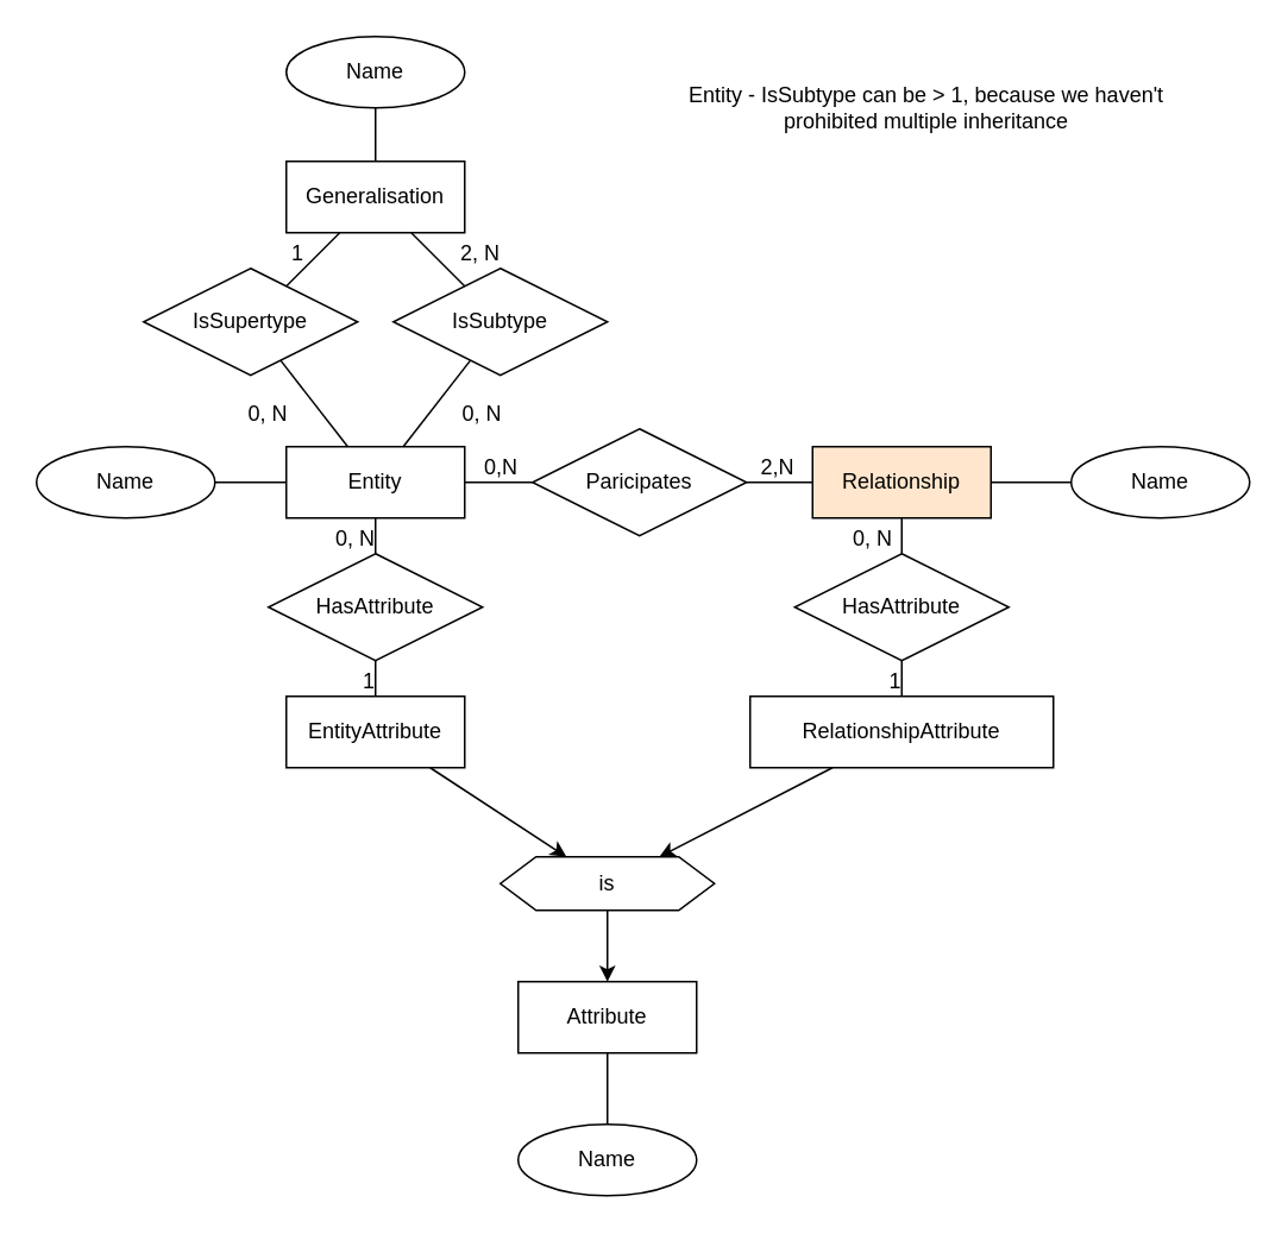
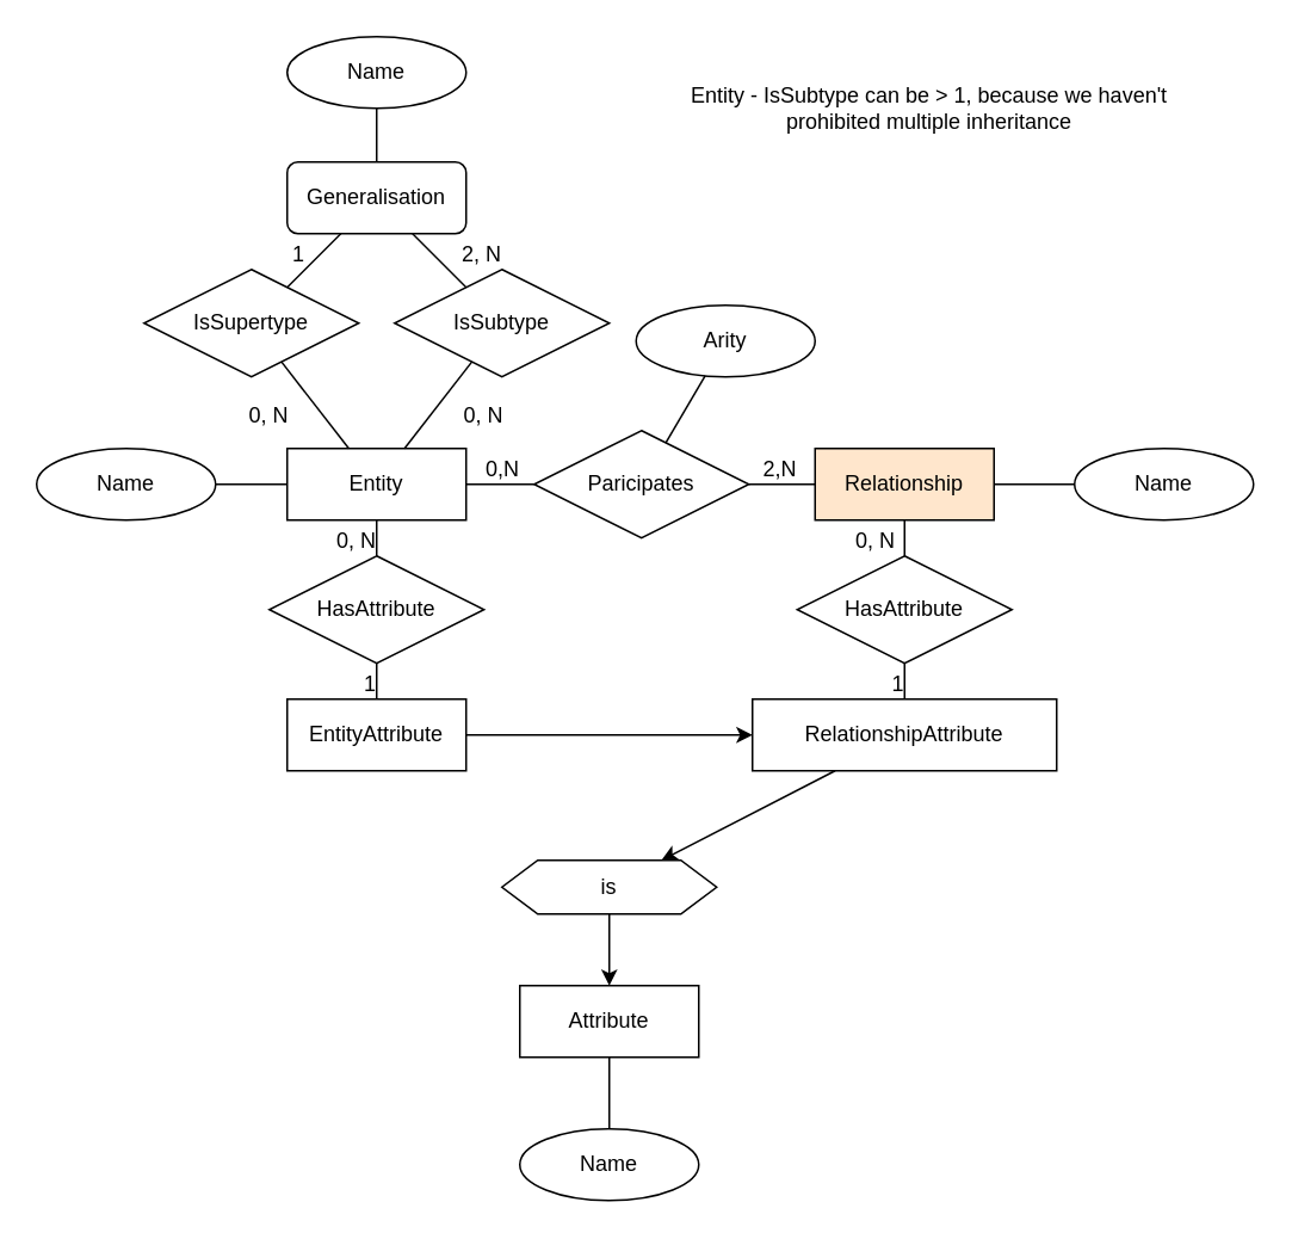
  <mxCell id="0" />
  <mxCell id="1" parent="0" />
  <mxCell id="2" value="Entity" style="whiteSpace=wrap;html=1;align=center;" parent="1" vertex="1"><mxGeometry x="160" y="250" width="100" height="40" as="geometry" /></mxCell>
  <mxCell id="3" value="Relationship" style="whiteSpace=wrap;html=1;align=center;fillColor=#ffe6cc;" parent="1" vertex="1"><mxGeometry x="455" y="250" width="100" height="40" as="geometry" /></mxCell>
  <mxCell id="4" value="Attribute" style="whiteSpace=wrap;html=1;align=center;" parent="1" vertex="1"><mxGeometry x="290" y="550" width="100" height="40" as="geometry" /></mxCell>
  <mxCell id="5" value="is" style="shape=hexagon;perimeter=hexagonPerimeter2;whiteSpace=wrap;html=1;fixedSize=1;" parent="1" vertex="1"><mxGeometry x="280" y="480" width="120" height="30" as="geometry" /></mxCell>
  <mxCell id="6" value="EntityAttribute" style="whiteSpace=wrap;html=1;align=center;" parent="1" vertex="1"><mxGeometry x="160" y="390" width="100" height="40" as="geometry" /></mxCell>
  <mxCell id="7" value="RelationshipAttribute" style="whiteSpace=wrap;html=1;align=center;" parent="1" vertex="1"><mxGeometry x="420" y="390" width="170" height="40" as="geometry" /></mxCell>
  <mxCell id="8" value="Name" style="ellipse;whiteSpace=wrap;html=1;align=center;" parent="1" vertex="1"><mxGeometry x="290" y="630" width="100" height="40" as="geometry" /></mxCell>
  <mxCell id="9" value="" style="endArrow=none;html=1;rounded=0;" parent="1" source="4" target="8" edge="1"><mxGeometry relative="1" as="geometry"><mxPoint x="120" y="690" as="sourcePoint" /><mxPoint x="280" y="690" as="targetPoint" /></mxGeometry></mxCell>
- <mxCell id="10" value="" style="endArrow=classic;html=1;" parent="1" source="6" target="5" edge="1"><mxGeometry width="50" height="50" relative="1" as="geometry"><mxPoint x="90" y="620" as="sourcePoint" /><mxPoint x="340" y="500" as="targetPoint" /></mxGeometry></mxCell>
+ <mxCell id="10" value="" style="endArrow=classic;html=1;" parent="1" source="6" target="7" edge="1"><mxGeometry width="50" height="50" relative="1" as="geometry"><mxPoint x="90" y="620" as="sourcePoint" /><mxPoint x="340" y="500" as="targetPoint" /></mxGeometry></mxCell>
  <mxCell id="11" value="" style="endArrow=classic;html=1;" parent="1" source="7" target="5" edge="1"><mxGeometry width="50" height="50" relative="1" as="geometry"><mxPoint x="560" y="600" as="sourcePoint" /><mxPoint x="610" y="550" as="targetPoint" /></mxGeometry></mxCell>
  <mxCell id="12" value="" style="endArrow=classic;html=1;" parent="1" source="5" target="4" edge="1"><mxGeometry width="50" height="50" relative="1" as="geometry"><mxPoint x="480" y="570" as="sourcePoint" /><mxPoint x="590" y="560" as="targetPoint" /></mxGeometry></mxCell>
- <mxCell id="13" value="Generalisation" style="whiteSpace=wrap;html=1;align=center;" parent="1" vertex="1"><mxGeometry x="160" y="90" width="100" height="40" as="geometry" /></mxCell>
+ <mxCell id="13" value="Generalisation" style="whiteSpace=wrap;html=1;align=center;rounded=1;" parent="1" vertex="1"><mxGeometry x="160" y="90" width="100" height="40" as="geometry" /></mxCell>
  <mxCell id="14" value="IsSupertype" style="shape=rhombus;perimeter=rhombusPerimeter;whiteSpace=wrap;html=1;align=center;" parent="1" vertex="1"><mxGeometry x="80" y="150" width="120" height="60" as="geometry" /></mxCell>
  <mxCell id="15" value="IsSubtype" style="shape=rhombus;perimeter=rhombusPerimeter;whiteSpace=wrap;html=1;align=center;" parent="1" vertex="1"><mxGeometry x="220" y="150" width="120" height="60" as="geometry" /></mxCell>
  <mxCell id="16" value="Paricipates" style="shape=rhombus;perimeter=rhombusPerimeter;whiteSpace=wrap;html=1;align=center;" vertex="1" parent="1"><mxGeometry x="298" y="240" width="120" height="60" as="geometry" /></mxCell>
+ <mxCell id="17" value="Arity" style="ellipse;whiteSpace=wrap;html=1;align=center;" vertex="1" parent="1"><mxGeometry x="355" y="170" width="100" height="40" as="geometry" /></mxCell>
  <mxCell id="18" value="HasAttribute" style="shape=rhombus;perimeter=rhombusPerimeter;whiteSpace=wrap;html=1;align=center;" vertex="1" parent="1"><mxGeometry x="150" y="310" width="120" height="60" as="geometry" /></mxCell>
  <mxCell id="19" value="HasAttribute" style="shape=rhombus;perimeter=rhombusPerimeter;whiteSpace=wrap;html=1;align=center;" vertex="1" parent="1"><mxGeometry x="445" y="310" width="120" height="60" as="geometry" /></mxCell>
  <mxCell id="20" value="Name" style="ellipse;whiteSpace=wrap;html=1;align=center;" vertex="1" parent="1"><mxGeometry x="600" y="250" width="100" height="40" as="geometry" /></mxCell>
  <mxCell id="21" value="" style="endArrow=none;html=1;rounded=0;" edge="1" parent="1" source="3" target="20"><mxGeometry relative="1" as="geometry"><mxPoint x="340" y="400" as="sourcePoint" /><mxPoint x="500" y="400" as="targetPoint" /></mxGeometry></mxCell>
+ <mxCell id="22" value="" style="endArrow=none;html=1;rounded=0;" edge="1" parent="1" source="16" target="17"><mxGeometry relative="1" as="geometry"><mxPoint x="340" y="400" as="sourcePoint" /><mxPoint x="500" y="400" as="targetPoint" /></mxGeometry></mxCell>
  <mxCell id="23" value="Name" style="ellipse;whiteSpace=wrap;html=1;align=center;" vertex="1" parent="1"><mxGeometry x="160" y="20" width="100" height="40" as="geometry" /></mxCell>
  <mxCell id="24" value="" style="endArrow=none;html=1;rounded=0;" edge="1" parent="1" source="13" target="23"><mxGeometry relative="1" as="geometry"><mxPoint x="340" y="270" as="sourcePoint" /><mxPoint x="500" y="270" as="targetPoint" /></mxGeometry></mxCell>
  <mxCell id="25" value="" style="endArrow=none;html=1;rounded=0;" edge="1" parent="1" source="16" target="3"><mxGeometry relative="1" as="geometry"><mxPoint x="290" y="350" as="sourcePoint" /><mxPoint x="390" y="350" as="targetPoint" /></mxGeometry></mxCell>
  <mxCell id="26" value="2,N" style="resizable=0;html=1;align=right;verticalAlign=bottom;" connectable="0" vertex="1" parent="25"><mxGeometry x="1" relative="1" as="geometry"><mxPoint x="-10" as="offset" /></mxGeometry></mxCell>
  <mxCell id="27" value="" style="endArrow=none;html=1;rounded=0;" edge="1" parent="1" source="16" target="2"><mxGeometry relative="1" as="geometry"><mxPoint x="340" y="350" as="sourcePoint" /><mxPoint x="430" y="310" as="targetPoint" /></mxGeometry></mxCell>
  <mxCell id="28" value="0,N" style="resizable=0;html=1;align=right;verticalAlign=bottom;" connectable="0" vertex="1" parent="27"><mxGeometry x="1" relative="1" as="geometry"><mxPoint x="30" as="offset" /></mxGeometry></mxCell>
  <mxCell id="29" value="" style="endArrow=none;html=1;rounded=0;" edge="1" parent="1" source="6" target="18"><mxGeometry relative="1" as="geometry"><mxPoint x="360" y="340" as="sourcePoint" /><mxPoint x="520" y="340" as="targetPoint" /></mxGeometry></mxCell>
  <mxCell id="30" value="1" style="resizable=0;html=1;align=right;verticalAlign=bottom;" connectable="0" vertex="1" parent="29"><mxGeometry x="1" relative="1" as="geometry"><mxPoint y="20" as="offset" /></mxGeometry></mxCell>
  <mxCell id="31" value="" style="endArrow=none;html=1;rounded=0;" edge="1" parent="1" source="18" target="2"><mxGeometry relative="1" as="geometry"><mxPoint x="260" y="360" as="sourcePoint" /><mxPoint x="420" y="360" as="targetPoint" /></mxGeometry></mxCell>
  <mxCell id="32" value="0, N" style="resizable=0;html=1;align=right;verticalAlign=bottom;" connectable="0" vertex="1" parent="31"><mxGeometry x="1" relative="1" as="geometry"><mxPoint y="20" as="offset" /></mxGeometry></mxCell>
  <mxCell id="33" value="Name" style="ellipse;whiteSpace=wrap;html=1;align=center;" vertex="1" parent="1"><mxGeometry x="20" y="250" width="100" height="40" as="geometry" /></mxCell>
  <mxCell id="34" value="" style="endArrow=none;html=1;rounded=0;" edge="1" parent="1" source="33" target="2"><mxGeometry relative="1" as="geometry"><mxPoint x="350" y="440" as="sourcePoint" /><mxPoint x="510" y="440" as="targetPoint" /></mxGeometry></mxCell>
  <mxCell id="35" value="" style="endArrow=none;html=1;rounded=0;" edge="1" parent="1" source="19" target="3"><mxGeometry relative="1" as="geometry"><mxPoint x="350" y="360" as="sourcePoint" /><mxPoint x="740" y="420" as="targetPoint" /></mxGeometry></mxCell>
  <mxCell id="36" value="0, N" style="resizable=0;html=1;align=right;verticalAlign=bottom;" connectable="0" vertex="1" parent="35"><mxGeometry x="1" relative="1" as="geometry"><mxPoint x="-5" y="20" as="offset" /></mxGeometry></mxCell>
  <mxCell id="37" value="" style="endArrow=none;html=1;rounded=0;" edge="1" parent="1" source="19" target="7"><mxGeometry relative="1" as="geometry"><mxPoint x="350" y="360" as="sourcePoint" /><mxPoint x="510" y="360" as="targetPoint" /></mxGeometry></mxCell>
  <mxCell id="38" value="1" style="resizable=0;html=1;align=right;verticalAlign=bottom;" connectable="0" vertex="1" parent="37"><mxGeometry x="1" relative="1" as="geometry" /></mxCell>
  <mxCell id="39" value="" style="endArrow=none;html=1;rounded=0;" edge="1" parent="1" source="14" target="13"><mxGeometry relative="1" as="geometry"><mxPoint x="350" y="290" as="sourcePoint" /><mxPoint x="510" y="290" as="targetPoint" /></mxGeometry></mxCell>
  <mxCell id="40" value="1" style="resizable=0;html=1;align=right;verticalAlign=bottom;" connectable="0" vertex="1" parent="39"><mxGeometry x="1" relative="1" as="geometry"><mxPoint x="-20" y="20" as="offset" /></mxGeometry></mxCell>
  <mxCell id="41" value="" style="endArrow=none;html=1;rounded=0;" edge="1" parent="1" source="14" target="2"><mxGeometry relative="1" as="geometry"><mxPoint x="110" y="195" as="sourcePoint" /><mxPoint x="510" y="290" as="targetPoint" /></mxGeometry></mxCell>
  <mxCell id="42" value="0, N" style="resizable=0;html=1;align=right;verticalAlign=bottom;" connectable="0" vertex="1" parent="41"><mxGeometry x="1" relative="1" as="geometry"><mxPoint x="-33" y="-10" as="offset" /></mxGeometry></mxCell>
  <mxCell id="43" value="" style="endArrow=none;html=1;rounded=0;" edge="1" parent="1" source="15" target="13"><mxGeometry relative="1" as="geometry"><mxPoint x="270" y="190" as="sourcePoint" /><mxPoint x="510" y="290" as="targetPoint" /></mxGeometry></mxCell>
  <mxCell id="44" value="2, N" style="resizable=0;html=1;align=right;verticalAlign=bottom;" connectable="0" vertex="1" parent="43"><mxGeometry x="1" relative="1" as="geometry"><mxPoint x="50" y="20" as="offset" /></mxGeometry></mxCell>
  <mxCell id="45" value="" style="endArrow=none;html=1;rounded=0;" edge="1" parent="1" source="15" target="2"><mxGeometry relative="1" as="geometry"><mxPoint x="350" y="290" as="sourcePoint" /><mxPoint x="226" y="240" as="targetPoint" /></mxGeometry></mxCell>
  <mxCell id="46" value="0, N" style="resizable=0;html=1;align=right;verticalAlign=bottom;" connectable="0" vertex="1" parent="45"><mxGeometry x="1" relative="1" as="geometry"><mxPoint x="55" y="-10" as="offset" /></mxGeometry></mxCell>
  <mxCell id="47" value="Entity - IsSubtype can be &amp;gt; 1, because we haven't prohibited multiple inheritance" style="text;html=1;strokeColor=none;fillColor=none;align=center;verticalAlign=middle;whiteSpace=wrap;rounded=0;" vertex="1" parent="1"><mxGeometry x="378" y="30" width="282" height="60" as="geometry" /></mxCell>
